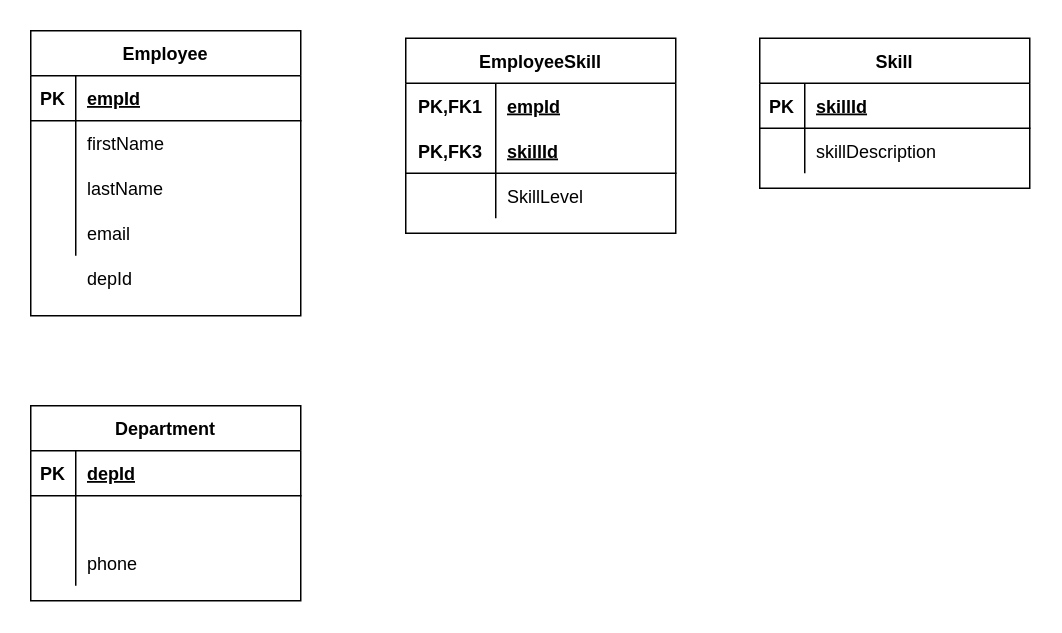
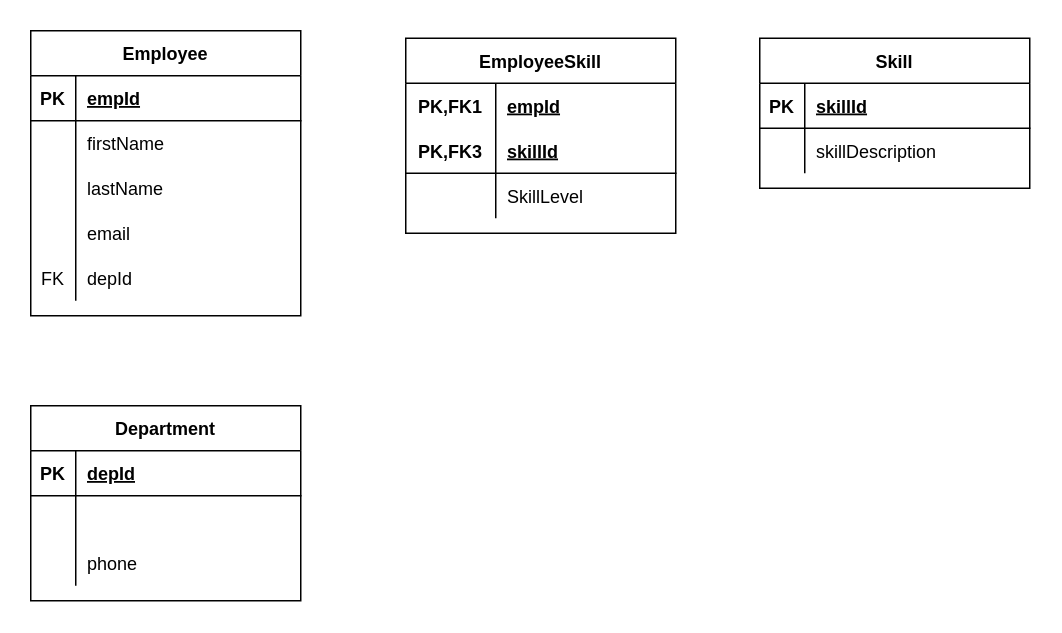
  <mxCell id="0" />
  <mxCell id="1" parent="0" />
  <mxCell id="2" value="Department" style="shape=table;startSize=30;container=1;collapsible=1;childLayout=tableLayout;fixedRows=1;rowLines=0;fontStyle=1;align=center;resizeLast=1;" vertex="1" parent="1"><mxGeometry x="20" y="270" width="180" height="130" as="geometry" /></mxCell>
  <mxCell id="3" value="" style="shape=partialRectangle;collapsible=0;dropTarget=0;pointerEvents=0;fillColor=none;top=0;left=0;bottom=1;right=0;points=[[0,0.5],[1,0.5]];portConstraint=eastwest;" vertex="1" parent="2"><mxGeometry y="30" width="180" height="30" as="geometry" /></mxCell>
  <mxCell id="4" value="PK" style="shape=partialRectangle;connectable=0;fillColor=none;top=0;left=0;bottom=0;right=0;fontStyle=1;overflow=hidden;" vertex="1" parent="3"><mxGeometry width="30" height="30" as="geometry" /></mxCell>
  <mxCell id="5" value="depId" style="shape=partialRectangle;connectable=0;fillColor=none;top=0;left=0;bottom=0;right=0;align=left;spacingLeft=6;fontStyle=5;overflow=hidden;" vertex="1" parent="3"><mxGeometry x="30" width="150" height="30" as="geometry" /></mxCell>
  <mxCell id="6" value="" style="shape=partialRectangle;collapsible=0;dropTarget=0;pointerEvents=0;fillColor=none;top=0;left=0;bottom=0;right=0;points=[[0,0.5],[1,0.5]];portConstraint=eastwest;" vertex="1" parent="2"><mxGeometry y="60" width="180" height="30" as="geometry" /></mxCell>
  <mxCell id="7" value="" style="shape=partialRectangle;connectable=0;fillColor=none;top=0;left=0;bottom=0;right=0;editable=1;overflow=hidden;" vertex="1" parent="6"><mxGeometry width="30" height="30" as="geometry" /></mxCell>
  <mxCell id="8" value="" style="shape=partialRectangle;collapsible=0;dropTarget=0;pointerEvents=0;fillColor=none;top=0;left=0;bottom=0;right=0;points=[[0,0.5],[1,0.5]];portConstraint=eastwest;" vertex="1" parent="2"><mxGeometry y="90" width="180" height="30" as="geometry" /></mxCell>
  <mxCell id="9" value="" style="shape=partialRectangle;connectable=0;fillColor=none;top=0;left=0;bottom=0;right=0;editable=1;overflow=hidden;" vertex="1" parent="8"><mxGeometry width="30" height="30" as="geometry" /></mxCell>
  <mxCell id="10" value="phone" style="shape=partialRectangle;connectable=0;fillColor=none;top=0;left=0;bottom=0;right=0;align=left;spacingLeft=6;overflow=hidden;" vertex="1" parent="8"><mxGeometry x="30" width="150" height="30" as="geometry" /></mxCell>
  <mxCell id="11" value="EmployeeSkill" style="shape=table;startSize=30;container=1;collapsible=1;childLayout=tableLayout;fixedRows=1;rowLines=0;fontStyle=1;align=center;resizeLast=1;" vertex="1" parent="1"><mxGeometry x="270" y="25" width="180" height="130" as="geometry" /></mxCell>
  <mxCell id="12" value="" style="shape=partialRectangle;collapsible=0;dropTarget=0;pointerEvents=0;fillColor=none;top=0;left=0;bottom=0;right=0;points=[[0,0.5],[1,0.5]];portConstraint=eastwest;" vertex="1" parent="11"><mxGeometry y="30" width="180" height="30" as="geometry" /></mxCell>
  <mxCell id="13" value="PK,FK1" style="shape=partialRectangle;connectable=0;fillColor=none;top=0;left=0;bottom=0;right=0;fontStyle=1;overflow=hidden;" vertex="1" parent="12"><mxGeometry width="60" height="30" as="geometry" /></mxCell>
  <mxCell id="14" value="empId" style="shape=partialRectangle;connectable=0;fillColor=none;top=0;left=0;bottom=0;right=0;align=left;spacingLeft=6;fontStyle=5;overflow=hidden;" vertex="1" parent="12"><mxGeometry x="60" width="120" height="30" as="geometry" /></mxCell>
  <mxCell id="15" value="" style="shape=partialRectangle;collapsible=0;dropTarget=0;pointerEvents=0;fillColor=none;top=0;left=0;bottom=1;right=0;points=[[0,0.5],[1,0.5]];portConstraint=eastwest;" vertex="1" parent="11"><mxGeometry y="60" width="180" height="30" as="geometry" /></mxCell>
  <mxCell id="16" value="PK,FK3" style="shape=partialRectangle;connectable=0;fillColor=none;top=0;left=0;bottom=0;right=0;fontStyle=1;overflow=hidden;" vertex="1" parent="15"><mxGeometry width="60" height="30" as="geometry" /></mxCell>
  <mxCell id="17" value="skillId" style="shape=partialRectangle;connectable=0;fillColor=none;top=0;left=0;bottom=0;right=0;align=left;spacingLeft=6;fontStyle=5;overflow=hidden;" vertex="1" parent="15"><mxGeometry x="60" width="120" height="30" as="geometry" /></mxCell>
  <mxCell id="18" value="" style="shape=partialRectangle;collapsible=0;dropTarget=0;pointerEvents=0;fillColor=none;top=0;left=0;bottom=0;right=0;points=[[0,0.5],[1,0.5]];portConstraint=eastwest;" vertex="1" parent="11"><mxGeometry y="90" width="180" height="30" as="geometry" /></mxCell>
  <mxCell id="19" value="" style="shape=partialRectangle;connectable=0;fillColor=none;top=0;left=0;bottom=0;right=0;editable=1;overflow=hidden;" vertex="1" parent="18"><mxGeometry width="60" height="30" as="geometry" /></mxCell>
  <mxCell id="20" value="SkillLevel" style="shape=partialRectangle;connectable=0;fillColor=none;top=0;left=0;bottom=0;right=0;align=left;spacingLeft=6;overflow=hidden;" vertex="1" parent="18"><mxGeometry x="60" width="120" height="30" as="geometry" /></mxCell>
  <mxCell id="21" value="Employee" style="shape=table;startSize=30;container=1;collapsible=1;childLayout=tableLayout;fixedRows=1;rowLines=0;fontStyle=1;align=center;resizeLast=1;" vertex="1" parent="1"><mxGeometry x="20" y="20" width="180" height="190" as="geometry" /></mxCell>
  <mxCell id="22" value="" style="shape=partialRectangle;collapsible=0;dropTarget=0;pointerEvents=0;fillColor=none;top=0;left=0;bottom=1;right=0;points=[[0,0.5],[1,0.5]];portConstraint=eastwest;" vertex="1" parent="21"><mxGeometry y="30" width="180" height="30" as="geometry" /></mxCell>
  <mxCell id="23" value="PK" style="shape=partialRectangle;connectable=0;fillColor=none;top=0;left=0;bottom=0;right=0;fontStyle=1;overflow=hidden;" vertex="1" parent="22"><mxGeometry width="30" height="30" as="geometry" /></mxCell>
  <mxCell id="24" value="empId" style="shape=partialRectangle;connectable=0;fillColor=none;top=0;left=0;bottom=0;right=0;align=left;spacingLeft=6;fontStyle=5;overflow=hidden;" vertex="1" parent="22"><mxGeometry x="30" width="150" height="30" as="geometry" /></mxCell>
  <mxCell id="25" value="" style="shape=partialRectangle;collapsible=0;dropTarget=0;pointerEvents=0;fillColor=none;top=0;left=0;bottom=0;right=0;points=[[0,0.5],[1,0.5]];portConstraint=eastwest;" vertex="1" parent="21"><mxGeometry y="60" width="180" height="30" as="geometry" /></mxCell>
  <mxCell id="26" value="" style="shape=partialRectangle;connectable=0;fillColor=none;top=0;left=0;bottom=0;right=0;editable=1;overflow=hidden;" vertex="1" parent="25"><mxGeometry width="30" height="30" as="geometry" /></mxCell>
  <mxCell id="27" value="firstName" style="shape=partialRectangle;connectable=0;fillColor=none;top=0;left=0;bottom=0;right=0;align=left;spacingLeft=6;overflow=hidden;" vertex="1" parent="25"><mxGeometry x="30" width="150" height="30" as="geometry" /></mxCell>
  <mxCell id="28" value="" style="shape=partialRectangle;collapsible=0;dropTarget=0;pointerEvents=0;fillColor=none;top=0;left=0;bottom=0;right=0;points=[[0,0.5],[1,0.5]];portConstraint=eastwest;" vertex="1" parent="21"><mxGeometry y="90" width="180" height="30" as="geometry" /></mxCell>
  <mxCell id="29" value="" style="shape=partialRectangle;connectable=0;fillColor=none;top=0;left=0;bottom=0;right=0;editable=1;overflow=hidden;" vertex="1" parent="28"><mxGeometry width="30" height="30" as="geometry" /></mxCell>
  <mxCell id="30" value="lastName" style="shape=partialRectangle;connectable=0;fillColor=none;top=0;left=0;bottom=0;right=0;align=left;spacingLeft=6;overflow=hidden;" vertex="1" parent="28"><mxGeometry x="30" width="150" height="30" as="geometry" /></mxCell>
  <mxCell id="31" value="" style="shape=partialRectangle;collapsible=0;dropTarget=0;pointerEvents=0;fillColor=none;top=0;left=0;bottom=0;right=0;points=[[0,0.5],[1,0.5]];portConstraint=eastwest;" vertex="1" parent="21"><mxGeometry y="120" width="180" height="30" as="geometry" /></mxCell>
  <mxCell id="32" value="" style="shape=partialRectangle;connectable=0;fillColor=none;top=0;left=0;bottom=0;right=0;editable=1;overflow=hidden;" vertex="1" parent="31"><mxGeometry width="30" height="30" as="geometry" /></mxCell>
  <mxCell id="33" value="email" style="shape=partialRectangle;connectable=0;fillColor=none;top=0;left=0;bottom=0;right=0;align=left;spacingLeft=6;overflow=hidden;" vertex="1" parent="31"><mxGeometry x="30" width="150" height="30" as="geometry" /></mxCell>
  <mxCell id="34" value="" style="shape=partialRectangle;collapsible=0;dropTarget=0;pointerEvents=0;fillColor=none;top=0;left=0;bottom=0;right=0;points=[[0,0.5],[1,0.5]];portConstraint=eastwest;" vertex="1" parent="21"><mxGeometry y="150" width="180" height="30" as="geometry" /></mxCell>
+ <mxCell id="35" value="FK" style="shape=partialRectangle;connectable=0;fillColor=none;top=0;left=0;bottom=0;right=0;editable=1;overflow=hidden;" vertex="1" parent="34"><mxGeometry width="30" height="30" as="geometry" /></mxCell>
  <mxCell id="36" value="depId" style="shape=partialRectangle;connectable=0;fillColor=none;top=0;left=0;bottom=0;right=0;align=left;spacingLeft=6;overflow=hidden;" vertex="1" parent="34"><mxGeometry x="30" width="150" height="30" as="geometry" /></mxCell>
  <mxCell id="37" value="Skill" style="shape=table;startSize=30;container=1;collapsible=1;childLayout=tableLayout;fixedRows=1;rowLines=0;fontStyle=1;align=center;resizeLast=1;" vertex="1" parent="1"><mxGeometry x="506" y="25" width="180" height="100" as="geometry" /></mxCell>
  <mxCell id="38" value="" style="shape=partialRectangle;collapsible=0;dropTarget=0;pointerEvents=0;fillColor=none;top=0;left=0;bottom=1;right=0;points=[[0,0.5],[1,0.5]];portConstraint=eastwest;" vertex="1" parent="37"><mxGeometry y="30" width="180" height="30" as="geometry" /></mxCell>
  <mxCell id="39" value="PK" style="shape=partialRectangle;connectable=0;fillColor=none;top=0;left=0;bottom=0;right=0;fontStyle=1;overflow=hidden;" vertex="1" parent="38"><mxGeometry width="30" height="30" as="geometry" /></mxCell>
  <mxCell id="40" value="skillId" style="shape=partialRectangle;connectable=0;fillColor=none;top=0;left=0;bottom=0;right=0;align=left;spacingLeft=6;fontStyle=5;overflow=hidden;" vertex="1" parent="38"><mxGeometry x="30" width="150" height="30" as="geometry" /></mxCell>
  <mxCell id="41" value="" style="shape=partialRectangle;collapsible=0;dropTarget=0;pointerEvents=0;fillColor=none;top=0;left=0;bottom=0;right=0;points=[[0,0.5],[1,0.5]];portConstraint=eastwest;" vertex="1" parent="37"><mxGeometry y="60" width="180" height="30" as="geometry" /></mxCell>
  <mxCell id="42" value="" style="shape=partialRectangle;connectable=0;fillColor=none;top=0;left=0;bottom=0;right=0;editable=1;overflow=hidden;" vertex="1" parent="41"><mxGeometry width="30" height="30" as="geometry" /></mxCell>
  <mxCell id="43" value="skillDescription" style="shape=partialRectangle;connectable=0;fillColor=none;top=0;left=0;bottom=0;right=0;align=left;spacingLeft=6;overflow=hidden;" vertex="1" parent="41"><mxGeometry x="30" width="150" height="30" as="geometry" /></mxCell>
